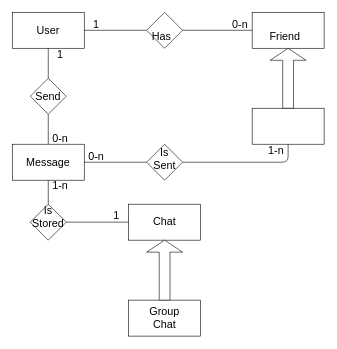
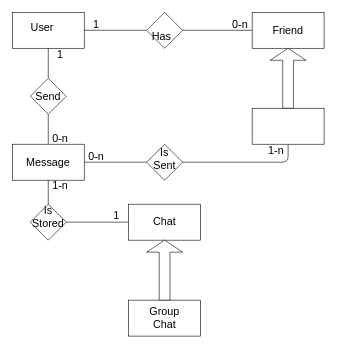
  <mxCell id="0" />
  <mxCell id="1" parent="0" />
  <mxCell id="2" value="" style="rounded=0;whiteSpace=wrap;html=1;" vertex="1" parent="1"><mxGeometry x="20" y="20" width="120" height="60" as="geometry" /></mxCell>
- <mxCell id="3" value="User" style="text;html=1;strokeColor=none;fillColor=none;align=center;verticalAlign=middle;whiteSpace=wrap;rounded=0;fontSize=18;" vertex="1" parent="1"><mxGeometry x="60" y="40" width="40" height="20" as="geometry" /></mxCell>
+ <mxCell id="3" value="User" style="text;html=1;strokeColor=none;fillColor=none;align=center;verticalAlign=middle;whiteSpace=wrap;rounded=0;fontSize=18;" vertex="1" parent="1"><mxGeometry x="50" y="35" width="40" height="20" as="geometry" /></mxCell>
  <mxCell id="4" value="" style="rounded=0;whiteSpace=wrap;html=1;fontSize=18;" vertex="1" parent="1"><mxGeometry x="420" y="20" width="120" height="60" as="geometry" /></mxCell>
- <mxCell id="5" value="Friend" style="text;html=1;strokeColor=none;fillColor=none;align=center;verticalAlign=middle;whiteSpace=wrap;rounded=0;fontSize=18;" vertex="1" parent="1"><mxGeometry x="455" y="50" width="40" height="20" as="geometry" /></mxCell>
+ <mxCell id="5" value="Friend" style="text;html=1;strokeColor=none;fillColor=none;align=center;verticalAlign=middle;whiteSpace=wrap;rounded=0;fontSize=18;" vertex="1" parent="1"><mxGeometry x="460" y="40" width="40" height="20" as="geometry" /></mxCell>
  <mxCell id="6" value="" style="rounded=0;whiteSpace=wrap;html=1;fontSize=18;" vertex="1" parent="1"><mxGeometry x="420" y="180" width="120" height="60" as="geometry" /></mxCell>
  <mxCell id="7" value="" style="shape=singleArrow;direction=north;whiteSpace=wrap;html=1;fontSize=18;" vertex="1" parent="1"><mxGeometry x="450" y="80" width="60" height="100" as="geometry" /></mxCell>
  <mxCell id="8" value="1" style="text;html=1;strokeColor=none;fillColor=none;align=center;verticalAlign=middle;whiteSpace=wrap;rounded=0;fontSize=18;" vertex="1" parent="1"><mxGeometry x="140" y="30" width="40" height="20" as="geometry" /></mxCell>
  <mxCell id="9" value="" style="rhombus;whiteSpace=wrap;html=1;fontSize=18;" vertex="1" parent="1"><mxGeometry x="244" y="20" width="60" height="60" as="geometry" /></mxCell>
  <mxCell id="10" value="" style="endArrow=none;html=1;fontSize=18;entryX=0;entryY=0.5;entryDx=0;entryDy=0;exitX=1;exitY=0.5;exitDx=0;exitDy=0;" edge="1" parent="1" source="2" target="9"><mxGeometry width="50" height="50" relative="1" as="geometry"><mxPoint x="-320" y="490" as="sourcePoint" /><mxPoint x="-270" y="440" as="targetPoint" /></mxGeometry></mxCell>
  <mxCell id="11" value="&lt;div&gt;Has&lt;/div&gt;" style="text;html=1;strokeColor=none;fillColor=none;align=center;verticalAlign=middle;whiteSpace=wrap;rounded=0;fontSize=18;" vertex="1" parent="1"><mxGeometry x="249" y="50" width="40" height="20" as="geometry" /></mxCell>
  <mxCell id="12" value="" style="endArrow=none;html=1;fontSize=18;entryX=0;entryY=0.5;entryDx=0;entryDy=0;exitX=1;exitY=0.5;exitDx=0;exitDy=0;" edge="1" parent="1" source="9" target="4"><mxGeometry width="50" height="50" relative="1" as="geometry"><mxPoint x="-320" y="490" as="sourcePoint" /><mxPoint x="-270" y="440" as="targetPoint" /></mxGeometry></mxCell>
  <mxCell id="13" value="0-n" style="text;html=1;strokeColor=none;fillColor=none;align=center;verticalAlign=middle;whiteSpace=wrap;rounded=0;fontSize=18;" vertex="1" parent="1"><mxGeometry x="380" y="30" width="40" height="20" as="geometry" /></mxCell>
  <mxCell id="14" value="" style="rounded=0;whiteSpace=wrap;html=1;fontSize=18;" vertex="1" parent="1"><mxGeometry x="20" y="240" width="120" height="60" as="geometry" /></mxCell>
  <mxCell id="15" value="" style="rhombus;whiteSpace=wrap;html=1;fontSize=18;" vertex="1" parent="1"><mxGeometry x="50" y="130" width="60" height="60" as="geometry" /></mxCell>
  <mxCell id="16" value="" style="endArrow=none;html=1;fontSize=18;entryX=0.5;entryY=1;entryDx=0;entryDy=0;exitX=0.5;exitY=0;exitDx=0;exitDy=0;" edge="1" parent="1" source="15" target="2"><mxGeometry width="50" height="50" relative="1" as="geometry"><mxPoint x="-320" y="490" as="sourcePoint" /><mxPoint x="-270" y="440" as="targetPoint" /></mxGeometry></mxCell>
  <mxCell id="17" value="Message" style="text;html=1;strokeColor=none;fillColor=none;align=center;verticalAlign=middle;whiteSpace=wrap;rounded=0;fontSize=18;" vertex="1" parent="1"><mxGeometry x="60" y="260" width="40" height="20" as="geometry" /></mxCell>
  <mxCell id="18" value="" style="endArrow=none;html=1;fontSize=18;entryX=0.5;entryY=1;entryDx=0;entryDy=0;exitX=0.5;exitY=0;exitDx=0;exitDy=0;" edge="1" parent="1" source="14" target="15"><mxGeometry width="50" height="50" relative="1" as="geometry"><mxPoint x="-310" y="490" as="sourcePoint" /><mxPoint x="-260" y="440" as="targetPoint" /></mxGeometry></mxCell>
  <mxCell id="19" value="Send" style="text;html=1;strokeColor=none;fillColor=none;align=center;verticalAlign=middle;whiteSpace=wrap;rounded=0;fontSize=18;" vertex="1" parent="1"><mxGeometry x="60" y="150" width="40" height="20" as="geometry" /></mxCell>
  <mxCell id="20" value="1" style="text;html=1;strokeColor=none;fillColor=none;align=center;verticalAlign=middle;whiteSpace=wrap;rounded=0;fontSize=18;" vertex="1" parent="1"><mxGeometry x="80" y="80" width="40" height="20" as="geometry" /></mxCell>
  <mxCell id="21" value="0-n" style="text;html=1;strokeColor=none;fillColor=none;align=center;verticalAlign=middle;whiteSpace=wrap;rounded=0;fontSize=18;" vertex="1" parent="1"><mxGeometry x="80" y="220" width="40" height="20" as="geometry" /></mxCell>
  <mxCell id="22" value="" style="rhombus;whiteSpace=wrap;html=1;fontSize=18;" vertex="1" parent="1"><mxGeometry x="244" y="240" width="60" height="60" as="geometry" /></mxCell>
  <mxCell id="23" value="" style="endArrow=none;html=1;fontSize=18;entryX=0;entryY=0.5;entryDx=0;entryDy=0;exitX=1;exitY=0.5;exitDx=0;exitDy=0;" edge="1" parent="1" source="14" target="22"><mxGeometry width="50" height="50" relative="1" as="geometry"><mxPoint x="-310" y="490" as="sourcePoint" /><mxPoint x="-260" y="440" as="targetPoint" /></mxGeometry></mxCell>
  <mxCell id="24" value="&lt;div&gt;Is&lt;/div&gt;&lt;div&gt;Sent&lt;br&gt;&lt;/div&gt;" style="text;html=1;strokeColor=none;fillColor=none;align=center;verticalAlign=middle;whiteSpace=wrap;rounded=0;fontSize=18;" vertex="1" parent="1"><mxGeometry x="254" y="255" width="40" height="20" as="geometry" /></mxCell>
  <mxCell id="25" value="" style="endArrow=none;html=1;fontSize=18;entryX=0.5;entryY=1;entryDx=0;entryDy=0;exitX=1;exitY=0.5;exitDx=0;exitDy=0;" edge="1" parent="1" source="22" target="6"><mxGeometry width="50" height="50" relative="1" as="geometry"><mxPoint x="-310" y="490" as="sourcePoint" /><mxPoint x="-260" y="440" as="targetPoint" /><Array as="points"><mxPoint x="480" y="270" /></Array></mxGeometry></mxCell>
  <mxCell id="26" value="0-n" style="text;html=1;strokeColor=none;fillColor=none;align=center;verticalAlign=middle;whiteSpace=wrap;rounded=0;fontSize=18;" vertex="1" parent="1"><mxGeometry x="140" y="250" width="40" height="20" as="geometry" /></mxCell>
  <mxCell id="27" value="&lt;div&gt;1-n&lt;/div&gt;" style="text;html=1;strokeColor=none;fillColor=none;align=center;verticalAlign=middle;whiteSpace=wrap;rounded=0;fontSize=18;" vertex="1" parent="1"><mxGeometry x="440" y="240" width="40" height="20" as="geometry" /></mxCell>
  <mxCell id="28" value="" style="rhombus;whiteSpace=wrap;html=1;fontSize=18;" vertex="1" parent="1"><mxGeometry x="50" y="340" width="60" height="60" as="geometry" /></mxCell>
  <mxCell id="29" value="&lt;div&gt;Is&lt;/div&gt;&lt;div&gt;Stored&lt;br&gt;&lt;/div&gt;" style="text;html=1;strokeColor=none;fillColor=none;align=center;verticalAlign=middle;whiteSpace=wrap;rounded=0;fontSize=18;" vertex="1" parent="1"><mxGeometry x="60" y="352" width="40" height="20" as="geometry" /></mxCell>
  <mxCell id="30" style="edgeStyle=orthogonalEdgeStyle;rounded=0;orthogonalLoop=1;jettySize=auto;html=1;exitX=0.5;exitY=1;exitDx=0;exitDy=0;fontSize=18;" edge="1" parent="1" source="29" target="29"><mxGeometry relative="1" as="geometry" /></mxCell>
  <mxCell id="31" value="" style="endArrow=none;html=1;fontSize=18;entryX=0.5;entryY=1;entryDx=0;entryDy=0;exitX=0.5;exitY=0;exitDx=0;exitDy=0;" edge="1" parent="1" source="28" target="14"><mxGeometry width="50" height="50" relative="1" as="geometry"><mxPoint x="-310" y="490" as="sourcePoint" /><mxPoint x="-260" y="440" as="targetPoint" /></mxGeometry></mxCell>
  <mxCell id="32" value="1-n" style="text;html=1;strokeColor=none;fillColor=none;align=center;verticalAlign=middle;whiteSpace=wrap;rounded=0;fontSize=18;" vertex="1" parent="1"><mxGeometry x="80" y="300" width="40" height="20" as="geometry" /></mxCell>
  <mxCell id="33" value="" style="rounded=0;whiteSpace=wrap;html=1;fontSize=18;" vertex="1" parent="1"><mxGeometry x="214" y="340" width="120" height="60" as="geometry" /></mxCell>
  <mxCell id="34" value="" style="endArrow=none;html=1;fontSize=18;entryX=0;entryY=0.5;entryDx=0;entryDy=0;exitX=1;exitY=0.5;exitDx=0;exitDy=0;" edge="1" parent="1" source="28" target="33"><mxGeometry width="50" height="50" relative="1" as="geometry"><mxPoint x="-310" y="680" as="sourcePoint" /><mxPoint x="-260" y="630" as="targetPoint" /></mxGeometry></mxCell>
  <mxCell id="35" value="&lt;div style=&quot;font-size: 18px;&quot;&gt;Chat&lt;/div&gt;" style="text;html=1;strokeColor=none;fillColor=none;align=center;verticalAlign=middle;whiteSpace=wrap;rounded=0;fontSize=18;" vertex="1" parent="1"><mxGeometry x="254" y="360" width="40" height="20" as="geometry" /></mxCell>
  <mxCell id="36" value="1" style="text;html=1;strokeColor=none;fillColor=none;align=center;verticalAlign=middle;whiteSpace=wrap;rounded=0;fontSize=18;" vertex="1" parent="1"><mxGeometry x="174" y="350" width="40" height="20" as="geometry" /></mxCell>
  <mxCell id="37" value="" style="rounded=0;whiteSpace=wrap;html=1;fontSize=18;" vertex="1" parent="1"><mxGeometry x="214" y="500" width="120" height="60" as="geometry" /></mxCell>
  <mxCell id="38" value="" style="shape=singleArrow;direction=north;whiteSpace=wrap;html=1;fontSize=18;" vertex="1" parent="1"><mxGeometry x="244" y="400" width="60" height="100" as="geometry" /></mxCell>
  <mxCell id="39" value="Group Chat" style="text;html=1;strokeColor=none;fillColor=none;align=center;verticalAlign=middle;whiteSpace=wrap;rounded=0;fontSize=18;" vertex="1" parent="1"><mxGeometry x="254" y="520" width="40" height="20" as="geometry" /></mxCell>
